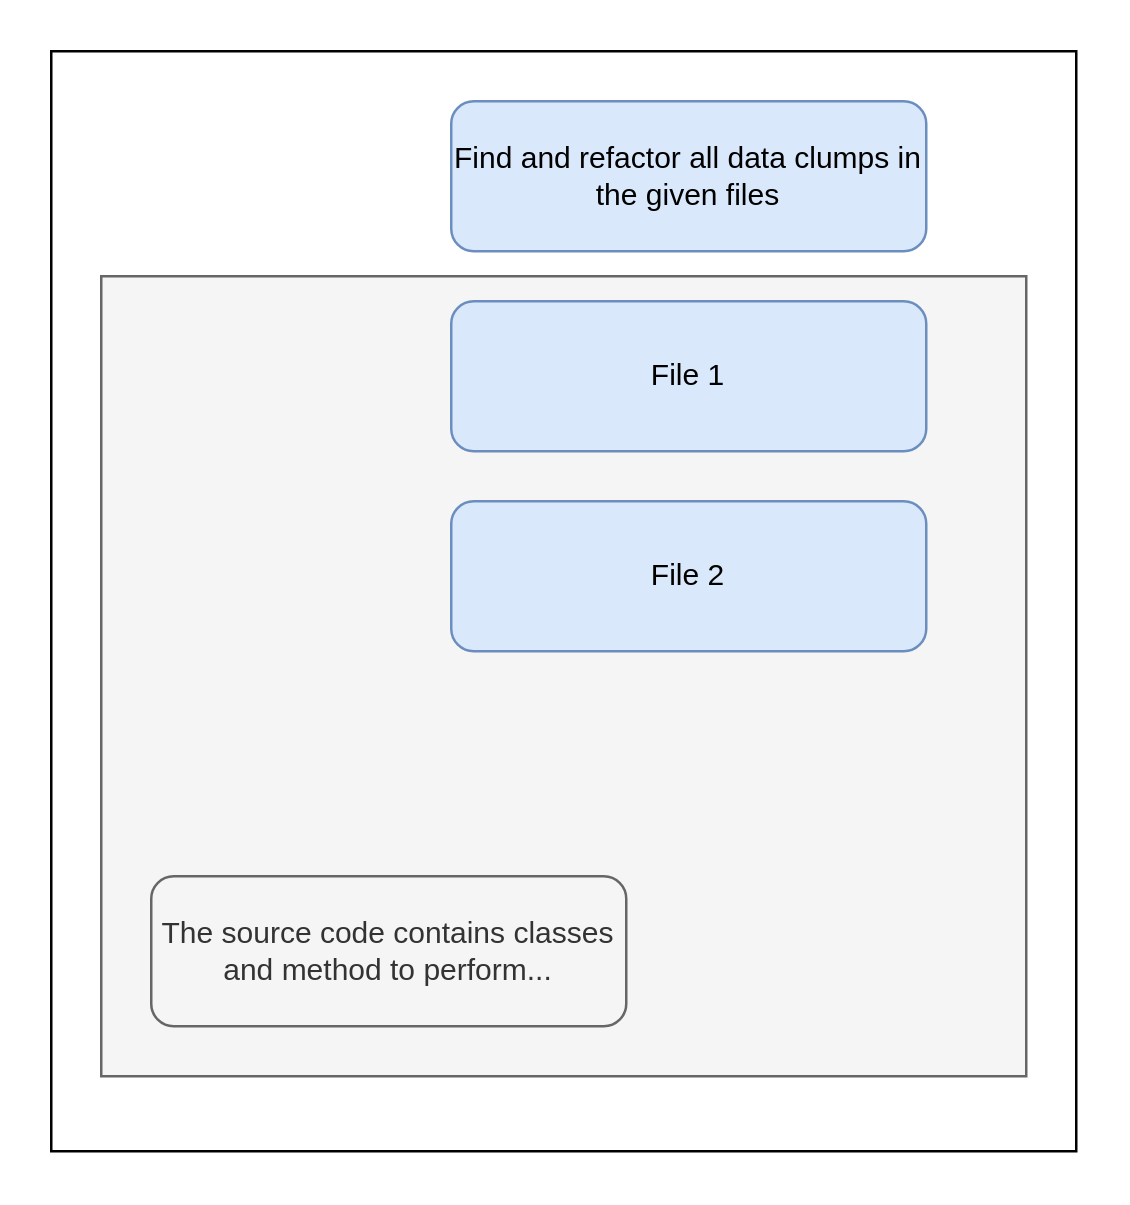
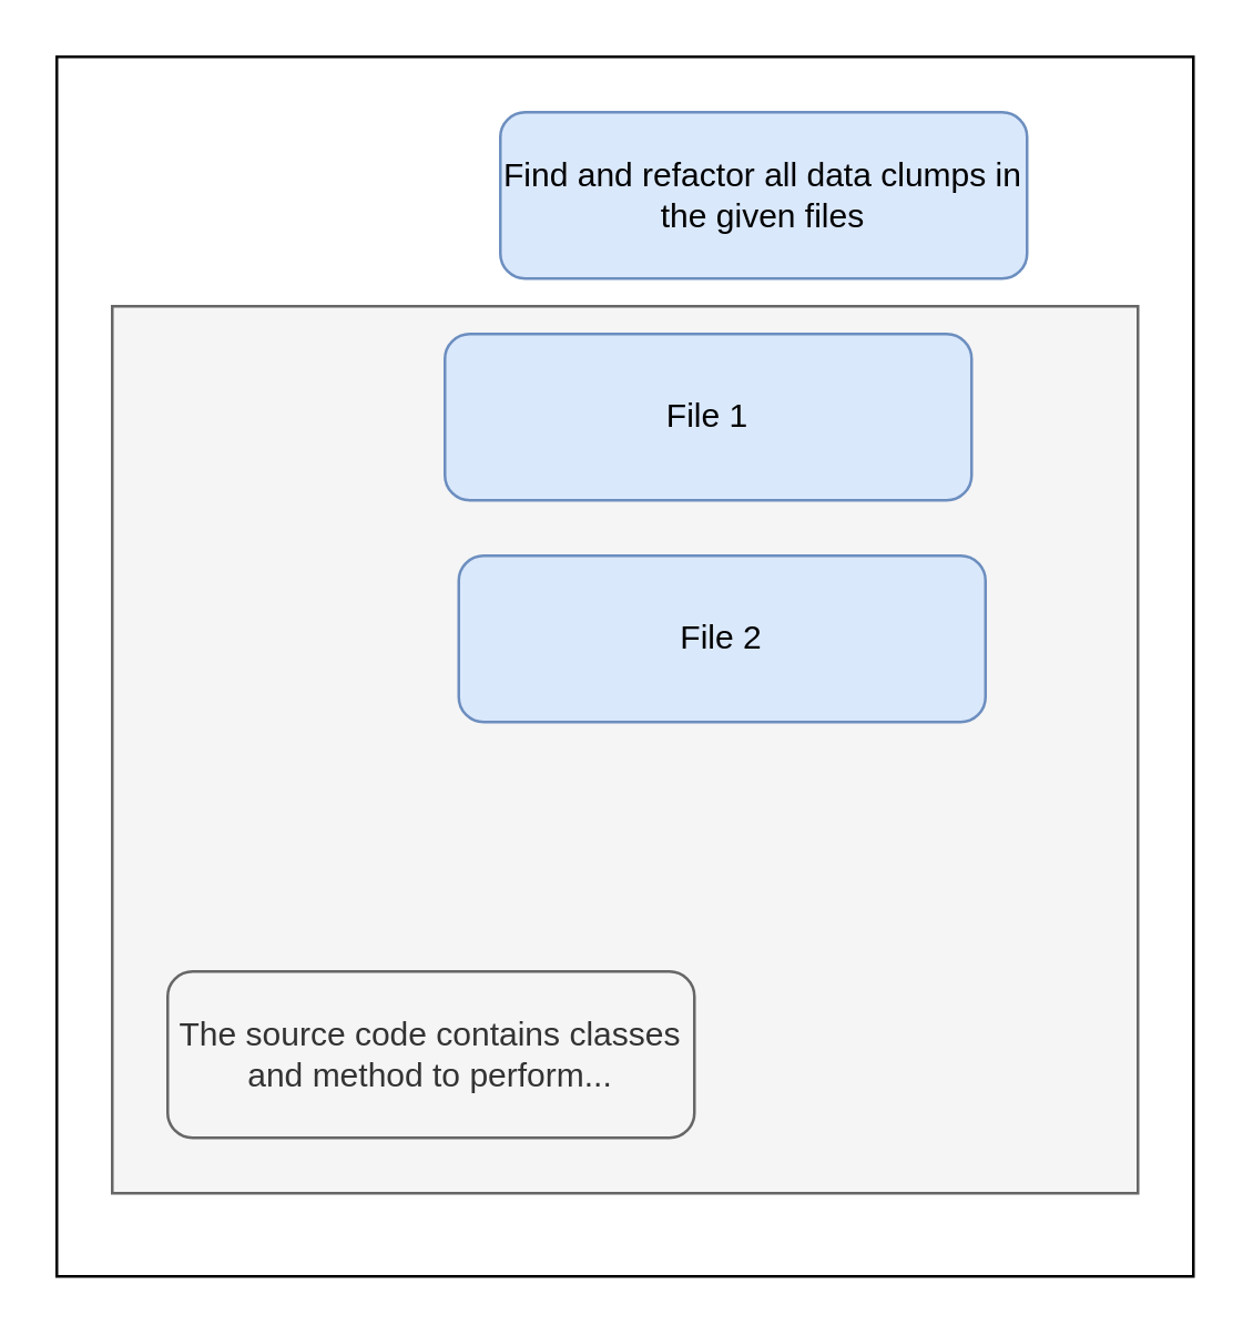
  <mxCell id="0" />
  <mxCell id="1" parent="0" />
  <mxCell id="2" value="" style="rounded=0;whiteSpace=wrap;html=1;" vertex="1" parent="1"><mxGeometry x="20" y="20" width="410" height="440" as="geometry" /></mxCell>
  <mxCell id="3" value="" style="rounded=0;whiteSpace=wrap;html=1;fillColor=#f5f5f5;strokeColor=#666666;fontColor=#333333;" vertex="1" parent="1"><mxGeometry x="40" y="110" width="370" height="320" as="geometry" /></mxCell>
  <mxCell id="4" value="Find and refactor all data clumps in the given files" style="rounded=1;whiteSpace=wrap;html=1;fillColor=#dae8fc;strokeColor=#6c8ebf;" vertex="1" parent="1"><mxGeometry x="180" y="40" width="190" height="60" as="geometry" /></mxCell>
- <mxCell id="5" value="File 1" style="rounded=1;whiteSpace=wrap;html=1;fillColor=#dae8fc;strokeColor=#6c8ebf;" vertex="1" parent="1"><mxGeometry x="180" y="120" width="190" height="60" as="geometry" /></mxCell>
- <mxCell id="6" value="File 2" style="rounded=1;whiteSpace=wrap;html=1;fillColor=#dae8fc;strokeColor=#6c8ebf;" vertex="1" parent="1"><mxGeometry x="180" y="200" width="190" height="60" as="geometry" /></mxCell>
+ <mxCell id="5" value="File 1" style="rounded=1;whiteSpace=wrap;html=1;fillColor=#dae8fc;strokeColor=#6c8ebf;" vertex="1" parent="1"><mxGeometry x="160" y="120" width="190" height="60" as="geometry" /></mxCell>
+ <mxCell id="6" value="File 2" style="rounded=1;whiteSpace=wrap;html=1;fillColor=#dae8fc;strokeColor=#6c8ebf;" vertex="1" parent="1"><mxGeometry x="165" y="200" width="190" height="60" as="geometry" /></mxCell>
  <mxCell id="7" value="The source code contains classes and method to perform..." style="rounded=1;whiteSpace=wrap;html=1;fillColor=#f5f5f5;fontColor=#333333;strokeColor=#666666;" vertex="1" parent="1"><mxGeometry x="60" y="350" width="190" height="60" as="geometry" /></mxCell>
